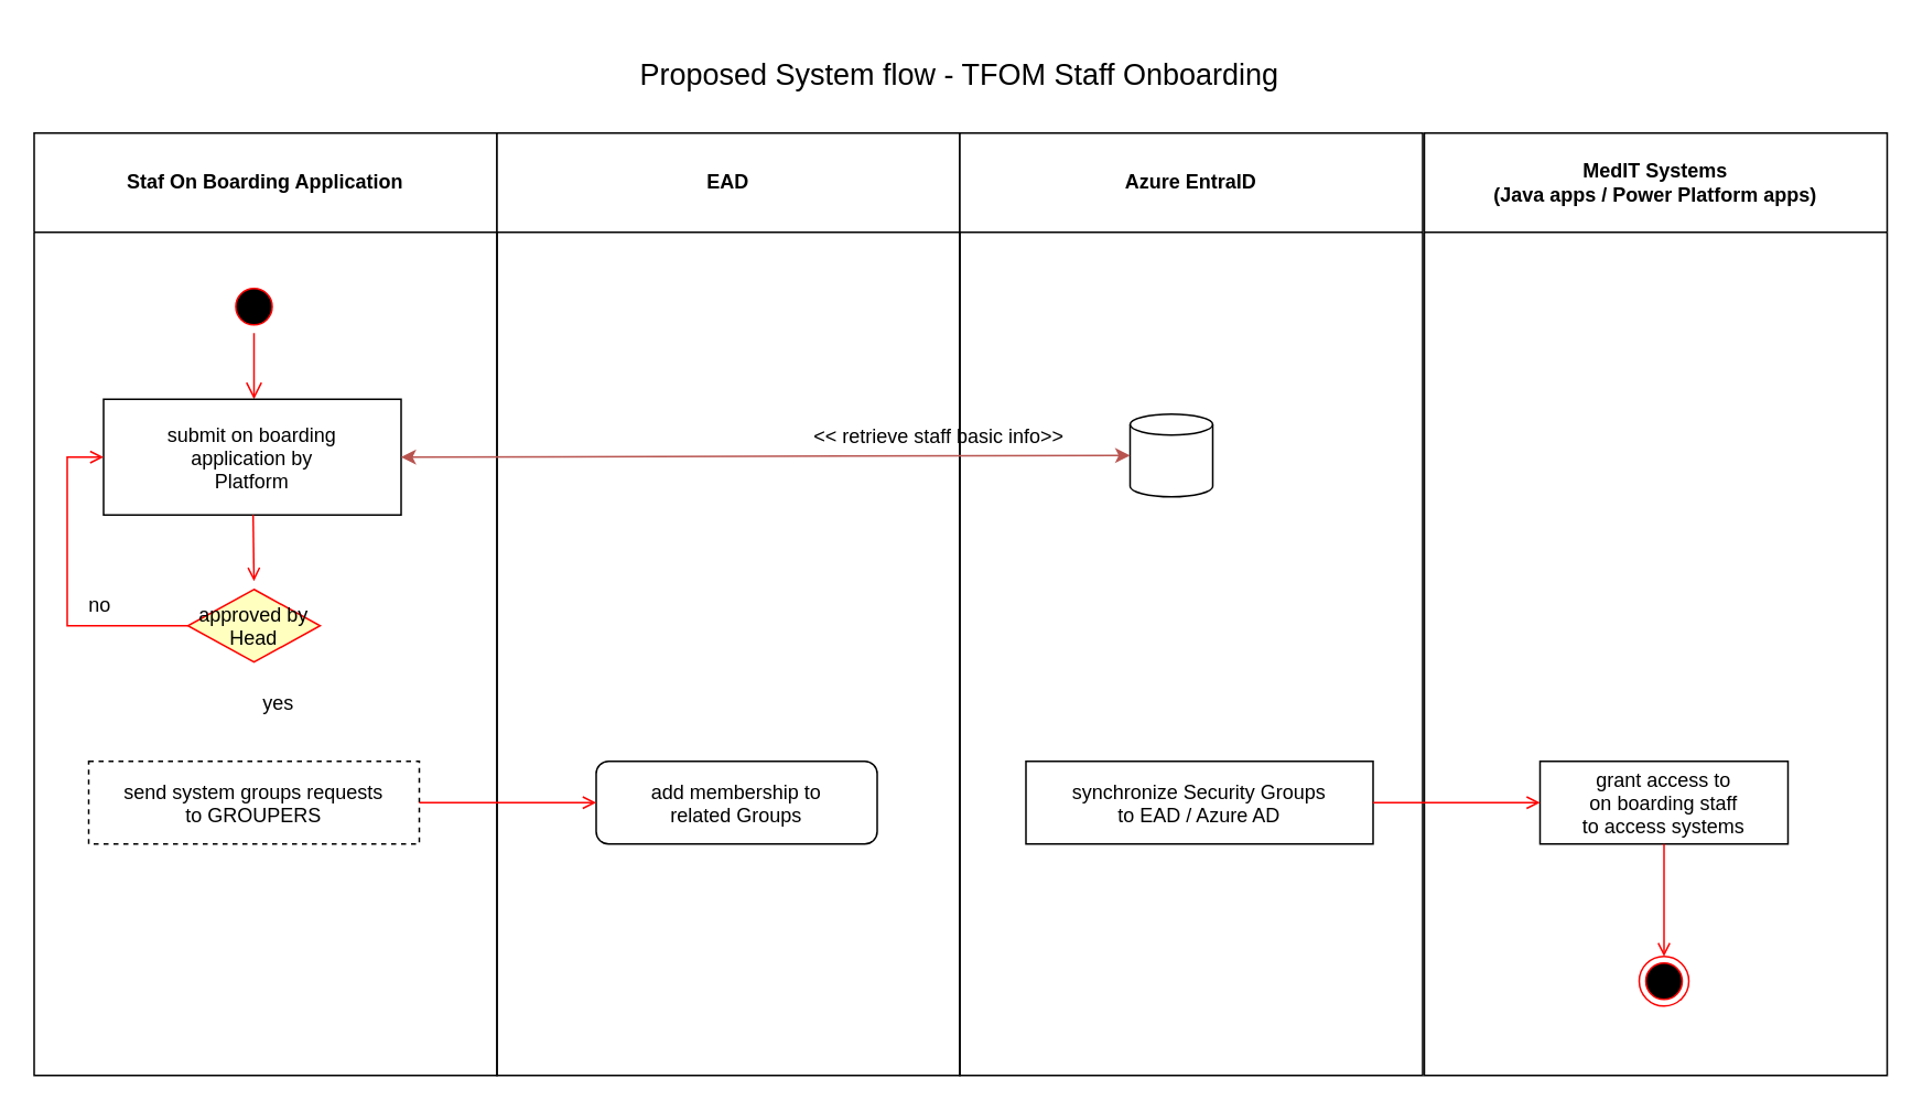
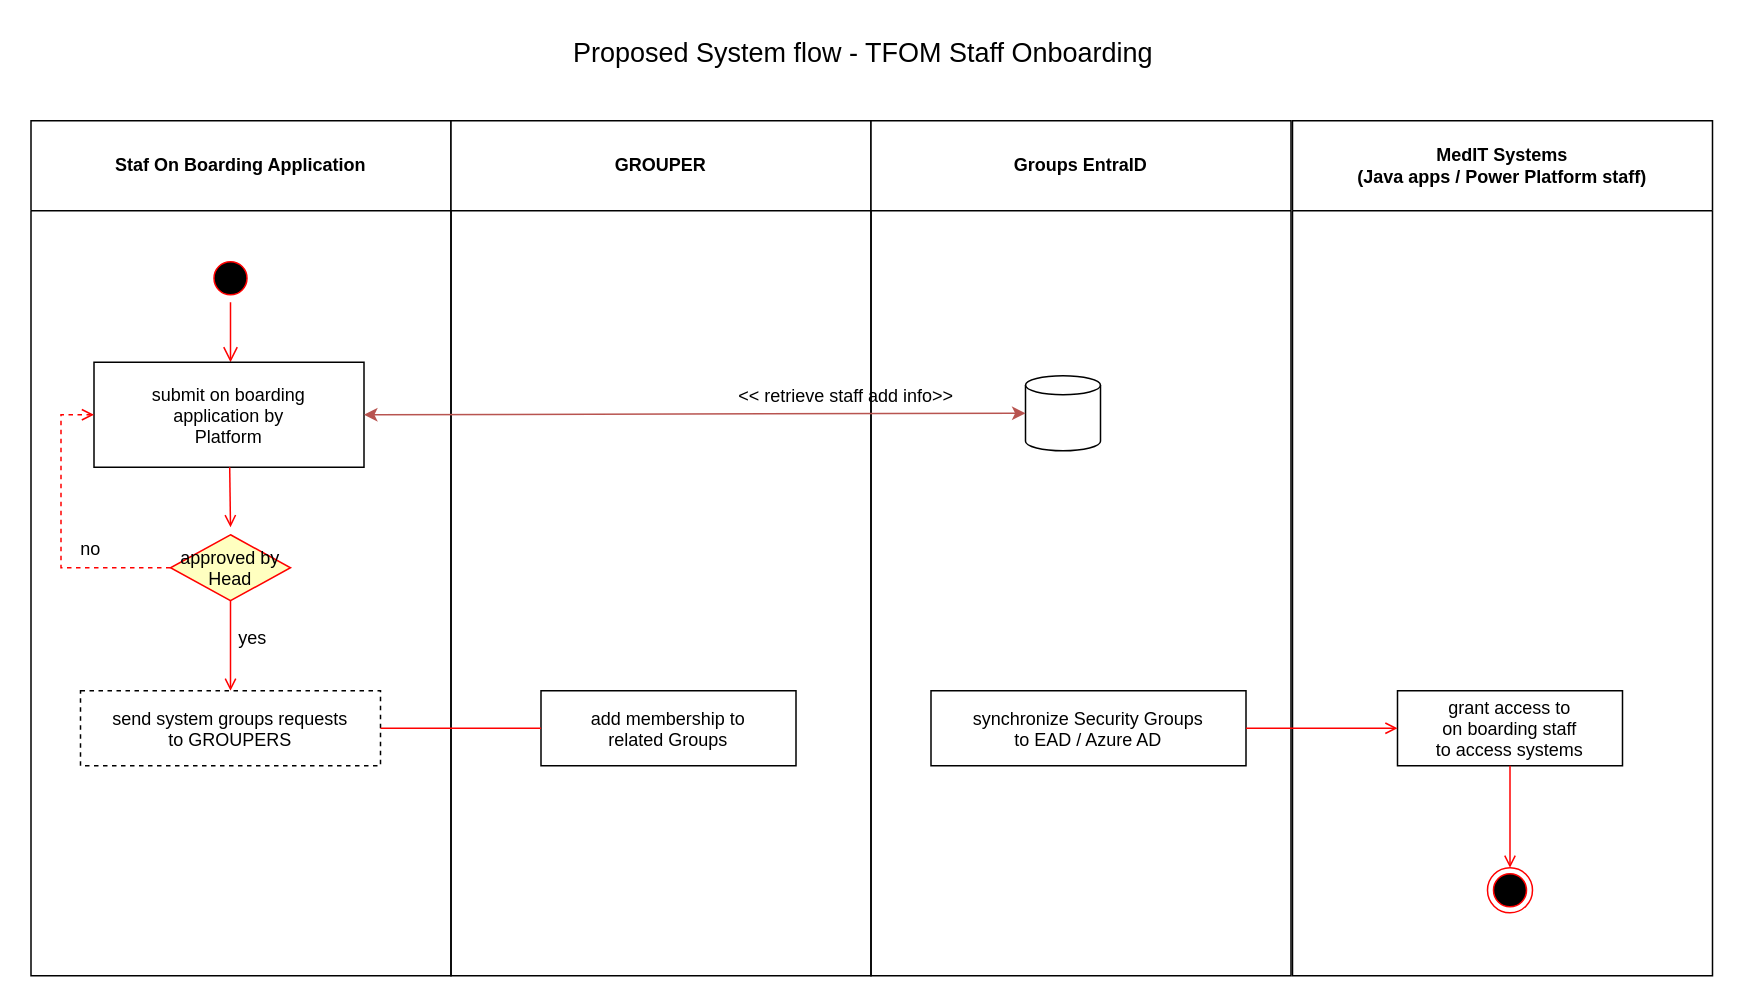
  <mxCell id="0" />
  <mxCell id="1" parent="0" />
  <mxCell id="2" value="Staf On Boarding Application" style="swimlane;whiteSpace=wrap;startSize=60;" parent="1" vertex="1"><mxGeometry x="20" y="80" width="280" height="570" as="geometry" /></mxCell>
  <mxCell id="3" value="" style="ellipse;shape=startState;fillColor=#000000;strokeColor=#ff0000;" parent="2" vertex="1"><mxGeometry x="118" y="90" width="30" height="30" as="geometry" /></mxCell>
  <mxCell id="4" value="" style="edgeStyle=elbowEdgeStyle;elbow=horizontal;verticalAlign=bottom;endArrow=open;endSize=8;strokeColor=#FF0000;endFill=1;rounded=0" parent="2" target="5" edge="1"><mxGeometry x="100" y="40" as="geometry"><mxPoint x="133" y="161" as="targetPoint" /><mxPoint x="133" y="121" as="sourcePoint" /></mxGeometry></mxCell>
  <mxCell id="5" value="submit on boarding&#10;application by &#10;Platform" style="" parent="2" vertex="1"><mxGeometry x="42" y="161" width="180" height="70" as="geometry" /></mxCell>
  <mxCell id="6" value="" style="endArrow=open;strokeColor=#FF0000;endFill=1;rounded=0" parent="2" source="5" edge="1"><mxGeometry relative="1" as="geometry"><mxPoint x="133" y="271" as="targetPoint" /></mxGeometry></mxCell>
  <mxCell id="7" value="approved by&#10;Head" style="rhombus;fillColor=#ffffc0;strokeColor=#ff0000;" parent="2" vertex="1"><mxGeometry x="93" y="276" width="80" height="44" as="geometry" /></mxCell>
- <mxCell id="8" value="" style="edgeStyle=elbowEdgeStyle;elbow=horizontal;strokeColor=#FF0000;endArrow=open;endFill=1;rounded=0;exitX=0;exitY=0.5;exitDx=0;exitDy=0;entryX=0;entryY=0.5;entryDx=0;entryDy=0;" parent="2" source="7" target="5" edge="1"><mxGeometry width="100" height="100" relative="1" as="geometry"><mxPoint x="88" y="291" as="sourcePoint" /><mxPoint x="30" y="200" as="targetPoint" /><Array as="points"><mxPoint x="20" y="250" /></Array></mxGeometry></mxCell>
+ <mxCell id="8" value="" style="edgeStyle=elbowEdgeStyle;elbow=horizontal;strokeColor=#FF0000;endArrow=open;endFill=1;rounded=0;exitX=0;exitY=0.5;exitDx=0;exitDy=0;entryX=0;entryY=0.5;entryDx=0;entryDy=0;dashed=1;" parent="2" source="7" target="5" edge="1"><mxGeometry width="100" height="100" relative="1" as="geometry"><mxPoint x="88" y="291" as="sourcePoint" /><mxPoint x="30" y="200" as="targetPoint" /><Array as="points"><mxPoint x="20" y="250" /></Array></mxGeometry></mxCell>
+ <mxCell id="9" value="" style="endArrow=open;strokeColor=#FF0000;endFill=1;rounded=0;exitX=0.5;exitY=1;exitDx=0;exitDy=0;entryX=0.5;entryY=0;entryDx=0;entryDy=0;" parent="2" source="7" target="10" edge="1"><mxGeometry relative="1" as="geometry"><mxPoint x="173" y="295.55" as="sourcePoint" /><mxPoint x="128" y="370" as="targetPoint" /></mxGeometry></mxCell>
  <mxCell id="10" value="send system groups requests &#10;to GROUPERS" style="dashed=1;" parent="2" vertex="1"><mxGeometry x="33" y="380" width="200" height="50" as="geometry" /></mxCell>
  <mxCell id="11" value="no" style="text;html=1;strokeColor=none;fillColor=none;align=center;verticalAlign=middle;whiteSpace=wrap;rounded=0;" parent="2" vertex="1"><mxGeometry x="10" y="271" width="60" height="30" as="geometry" /></mxCell>
  <mxCell id="12" value="yes" style="text;html=1;strokeColor=none;fillColor=none;align=center;verticalAlign=middle;whiteSpace=wrap;rounded=0;" parent="2" vertex="1"><mxGeometry x="118" y="330" width="60" height="30" as="geometry" /></mxCell>
- <mxCell id="13" value="EAD" style="swimlane;whiteSpace=wrap;startSize=60;" parent="1" vertex="1"><mxGeometry x="300" y="80" width="280" height="570" as="geometry"><mxRectangle x="303" y="120" width="100" height="60" as="alternateBounds" /></mxGeometry></mxCell>
- <mxCell id="14" value="add membership to &#10;related Groups" style="rounded=1;" parent="13" vertex="1"><mxGeometry x="60" y="380" width="170" height="50" as="geometry" /></mxCell>
- <mxCell id="15" value="&amp;lt;&amp;lt; retrieve staff basic info&amp;gt;&amp;gt;" style="text;whiteSpace=wrap;html=1;" parent="13" vertex="1"><mxGeometry x="190" y="170" width="200" height="50" as="geometry" /></mxCell>
- <mxCell id="16" value="Azure EntraID" style="swimlane;whiteSpace=wrap;startSize=60;" parent="1" vertex="1"><mxGeometry x="580" y="80" width="280" height="570" as="geometry" /></mxCell>
+ <mxCell id="13" value="GROUPER" style="swimlane;whiteSpace=wrap;startSize=60;" parent="1" vertex="1"><mxGeometry x="300" y="80" width="280" height="570" as="geometry"><mxRectangle x="303" y="120" width="100" height="60" as="alternateBounds" /></mxGeometry></mxCell>
+ <mxCell id="14" value="add membership to &#10;related Groups" style="" parent="13" vertex="1"><mxGeometry x="60" y="380" width="170" height="50" as="geometry" /></mxCell>
+ <mxCell id="15" value="&amp;lt;&amp;lt; retrieve staff add info&amp;gt;&amp;gt;" style="text;whiteSpace=wrap;html=1;" parent="13" vertex="1"><mxGeometry x="190" y="170" width="200" height="50" as="geometry" /></mxCell>
+ <mxCell id="16" value="Groups EntraID" style="swimlane;whiteSpace=wrap;startSize=60;" parent="1" vertex="1"><mxGeometry x="580" y="80" width="280" height="570" as="geometry" /></mxCell>
  <mxCell id="17" value="synchronize Security Groups &#10;to EAD / Azure AD" style="" parent="16" vertex="1"><mxGeometry x="40" y="380" width="210" height="50" as="geometry" /></mxCell>
  <mxCell id="18" value="" style="shape=cylinder3;whiteSpace=wrap;html=1;boundedLbl=1;backgroundOutline=1;size=6.316;" parent="16" vertex="1"><mxGeometry x="103" y="170" width="50" height="50" as="geometry" /></mxCell>
- <mxCell id="19" value="MedIT Systems&#10;(Java apps / Power Platform apps)" style="swimlane;whiteSpace=wrap;startSize=60;" parent="1" vertex="1"><mxGeometry x="861" y="80" width="280" height="570" as="geometry" /></mxCell>
+ <mxCell id="19" value="MedIT Systems&#10;(Java apps / Power Platform staff)" style="swimlane;whiteSpace=wrap;startSize=60;" parent="1" vertex="1"><mxGeometry x="861" y="80" width="280" height="570" as="geometry" /></mxCell>
  <mxCell id="20" value="grant access to &#10;on boarding staff &#10;to access systems" style="" parent="19" vertex="1"><mxGeometry x="70" y="380" width="150" height="50" as="geometry" /></mxCell>
  <mxCell id="21" value="" style="ellipse;shape=endState;fillColor=#000000;strokeColor=#ff0000" parent="19" vertex="1"><mxGeometry x="130" y="498" width="30" height="30" as="geometry" /></mxCell>
  <mxCell id="22" value="" style="endArrow=open;strokeColor=#FF0000;endFill=1;rounded=0;entryX=0.5;entryY=0;entryDx=0;entryDy=0;exitX=0.5;exitY=1;exitDx=0;exitDy=0;" parent="19" source="20" target="21" edge="1"><mxGeometry relative="1" as="geometry"><mxPoint x="149" y="460" as="sourcePoint" /><mxPoint x="172" y="461" as="targetPoint" /></mxGeometry></mxCell>
- <mxCell id="23" value="Proposed System flow - TFOM Staff Onboarding" style="text;html=1;strokeColor=none;fillColor=none;align=center;verticalAlign=middle;whiteSpace=wrap;rounded=0;fontSize=18;" parent="1" vertex="1"><mxGeometry x="25" y="30" width="1110" height="30" as="geometry" /></mxCell>
+ <mxCell id="23" value="Proposed System flow - TFOM Staff Onboarding" style="text;html=1;strokeColor=none;fillColor=none;align=center;verticalAlign=middle;whiteSpace=wrap;rounded=0;fontSize=18;" parent="1" vertex="1"><mxGeometry x="20" y="20" width="1110" height="30" as="geometry" /></mxCell>
  <mxCell id="24" value="" style="endArrow=open;strokeColor=#FF0000;endFill=1;rounded=0;exitX=1;exitY=0.5;exitDx=0;exitDy=0;entryX=0;entryY=0.5;entryDx=0;entryDy=0;" parent="1" source="17" target="20" edge="1"><mxGeometry relative="1" as="geometry"><mxPoint x="790" y="375.55" as="sourcePoint" /><mxPoint x="930" y="375.55" as="targetPoint" /></mxGeometry></mxCell>
  <mxCell id="25" value="" style="endArrow=classic;startArrow=classic;html=1;rounded=0;entryX=0;entryY=0.5;entryDx=0;entryDy=0;entryPerimeter=0;exitX=1;exitY=0.5;exitDx=0;exitDy=0;strokeColor=#b85450;fillColor=#f8cecc;" parent="1" source="5" target="18" edge="1"><mxGeometry width="50" height="50" relative="1" as="geometry"><mxPoint x="610" y="360" as="sourcePoint" /><mxPoint x="660" y="310" as="targetPoint" /></mxGeometry></mxCell>
- <mxCell id="26" value="" style="endArrow=open;strokeColor=#FF0000;endFill=1;rounded=0;exitX=1;exitY=0.5;exitDx=0;exitDy=0;" parent="1" source="10" target="14" edge="1"><mxGeometry relative="1" as="geometry"><mxPoint x="260" y="485" as="sourcePoint" /><mxPoint x="350" y="484.55" as="targetPoint" /></mxGeometry></mxCell>
+ <mxCell id="26" value="" style="endArrow=none;strokeColor=#FF0000;endFill=1;rounded=0;exitX=1;exitY=0.5;exitDx=0;exitDy=0;" parent="1" source="10" target="14" edge="1"><mxGeometry relative="1" as="geometry"><mxPoint x="260" y="485" as="sourcePoint" /><mxPoint x="350" y="484.55" as="targetPoint" /></mxGeometry></mxCell>
